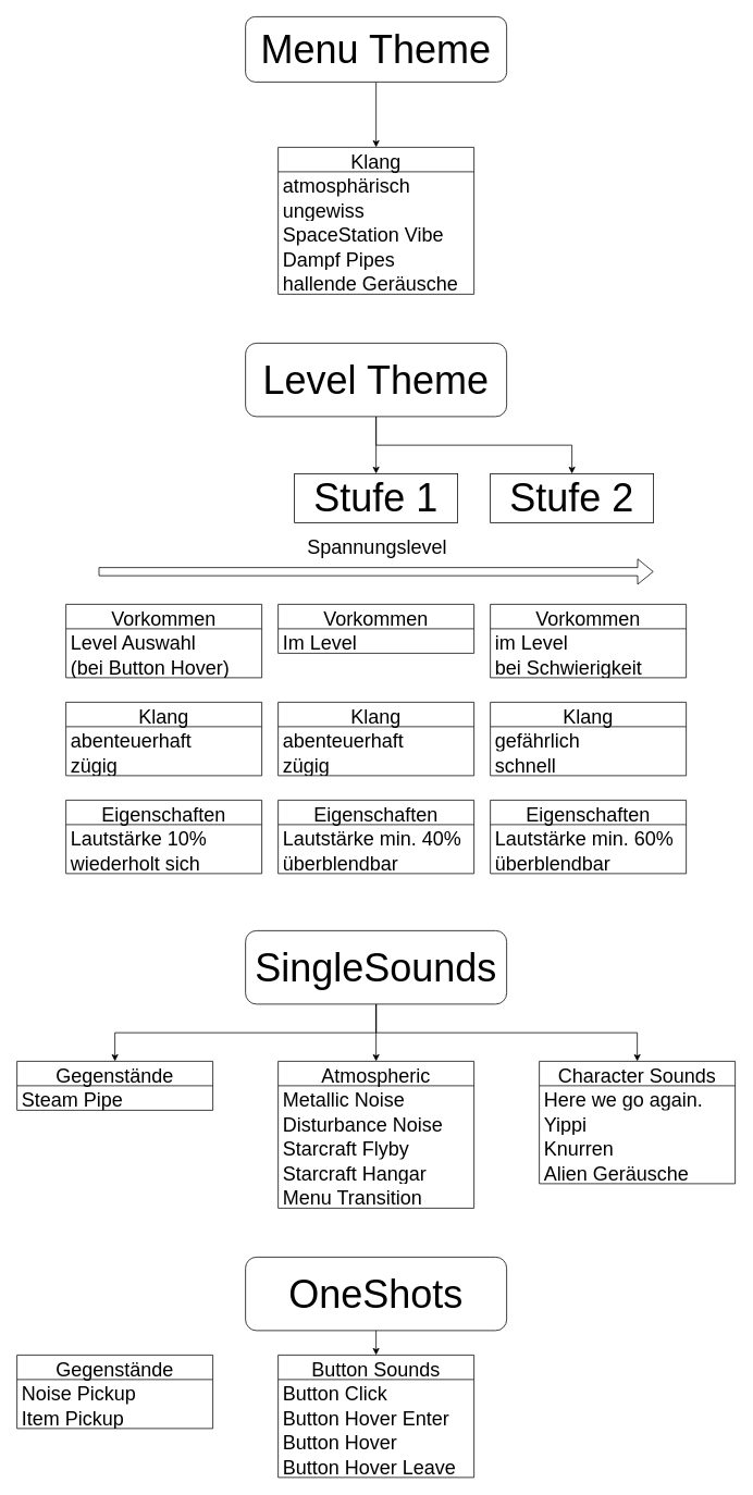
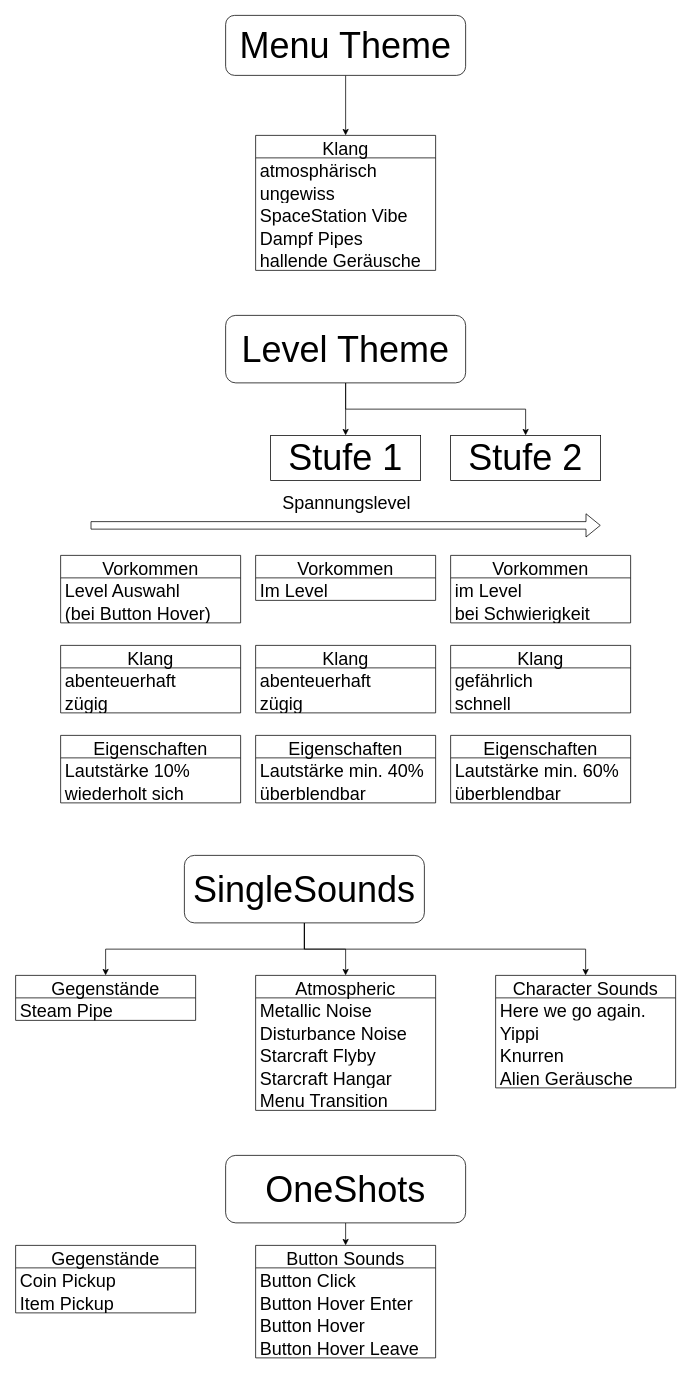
  <mxCell id="0" />
  <mxCell id="1" parent="0" />
  <mxCell id="2" style="edgeStyle=orthogonalEdgeStyle;rounded=0;orthogonalLoop=1;jettySize=auto;html=1;exitX=0.5;exitY=1;exitDx=0;exitDy=0;entryX=0.5;entryY=0;entryDx=0;entryDy=0;fontSize=48;" edge="1" parent="1" source="4" target="8"><mxGeometry relative="1" as="geometry" /></mxCell>
  <mxCell id="3" style="edgeStyle=orthogonalEdgeStyle;rounded=0;orthogonalLoop=1;jettySize=auto;html=1;exitX=0.5;exitY=1;exitDx=0;exitDy=0;entryX=0.5;entryY=0;entryDx=0;entryDy=0;fontSize=48;" edge="1" parent="1" source="4" target="5"><mxGeometry relative="1" as="geometry" /></mxCell>
  <mxCell id="4" value="&lt;font style=&quot;font-size: 48px&quot;&gt;Level Theme&lt;/font&gt;" style="rounded=1;whiteSpace=wrap;html=1;" vertex="1" parent="1"><mxGeometry x="300" y="420" width="320" height="90" as="geometry" /></mxCell>
  <mxCell id="5" value="Stufe 2" style="rounded=0;whiteSpace=wrap;html=1;fontSize=48;" vertex="1" parent="1"><mxGeometry x="600" y="580" width="200" height="60" as="geometry" /></mxCell>
  <mxCell id="6" value="" style="shape=flexArrow;endArrow=classic;html=1;rounded=0;fontSize=48;" edge="1" parent="1"><mxGeometry width="50" height="50" relative="1" as="geometry"><mxPoint x="120" y="700" as="sourcePoint" /><mxPoint x="800" y="700" as="targetPoint" /></mxGeometry></mxCell>
  <mxCell id="7" value="&lt;font style=&quot;font-size: 24px&quot;&gt;Spannungslevel&lt;/font&gt;" style="edgeLabel;html=1;align=center;verticalAlign=middle;resizable=0;points=[];fontSize=48;" vertex="1" connectable="0" parent="6"><mxGeometry x="0.135" y="-2" relative="1" as="geometry"><mxPoint x="-46" y="-42" as="offset" /></mxGeometry></mxCell>
  <mxCell id="8" value="Stufe 1" style="rounded=0;whiteSpace=wrap;html=1;fontSize=48;" vertex="1" parent="1"><mxGeometry x="360" y="580" width="200" height="60" as="geometry" /></mxCell>
  <mxCell id="9" value="Vorkommen" style="swimlane;fontStyle=0;childLayout=stackLayout;horizontal=1;startSize=30;horizontalStack=0;resizeParent=1;resizeParentMax=0;resizeLast=0;collapsible=1;marginBottom=0;fontSize=24;" vertex="1" parent="1"><mxGeometry x="80" y="740" width="240" height="90" as="geometry" /></mxCell>
  <mxCell id="10" value="Level Auswahl" style="text;strokeColor=none;fillColor=none;align=left;verticalAlign=middle;spacingLeft=4;spacingRight=4;overflow=hidden;points=[[0,0.5],[1,0.5]];portConstraint=eastwest;rotatable=0;fontSize=24;" vertex="1" parent="9"><mxGeometry y="30" width="240" height="30" as="geometry" /></mxCell>
  <mxCell id="11" value="(bei Button Hover)" style="text;strokeColor=none;fillColor=none;align=left;verticalAlign=middle;spacingLeft=4;spacingRight=4;overflow=hidden;points=[[0,0.5],[1,0.5]];portConstraint=eastwest;rotatable=0;fontSize=24;" vertex="1" parent="9"><mxGeometry y="60" width="240" height="30" as="geometry" /></mxCell>
  <mxCell id="12" value="Eigenschaften" style="swimlane;fontStyle=0;childLayout=stackLayout;horizontal=1;startSize=30;horizontalStack=0;resizeParent=1;resizeParentMax=0;resizeLast=0;collapsible=1;marginBottom=0;fontSize=24;" vertex="1" parent="1"><mxGeometry x="80" y="980" width="240" height="90" as="geometry" /></mxCell>
  <mxCell id="13" value="Lautstärke 10%" style="text;strokeColor=none;fillColor=none;align=left;verticalAlign=middle;spacingLeft=4;spacingRight=4;overflow=hidden;points=[[0,0.5],[1,0.5]];portConstraint=eastwest;rotatable=0;fontSize=24;" vertex="1" parent="12"><mxGeometry y="30" width="240" height="30" as="geometry" /></mxCell>
  <mxCell id="14" value="wiederholt sich" style="text;strokeColor=none;fillColor=none;align=left;verticalAlign=middle;spacingLeft=4;spacingRight=4;overflow=hidden;points=[[0,0.5],[1,0.5]];portConstraint=eastwest;rotatable=0;fontSize=24;" vertex="1" parent="12"><mxGeometry y="60" width="240" height="30" as="geometry" /></mxCell>
  <mxCell id="15" value="Vorkommen" style="swimlane;fontStyle=0;childLayout=stackLayout;horizontal=1;startSize=30;horizontalStack=0;resizeParent=1;resizeParentMax=0;resizeLast=0;collapsible=1;marginBottom=0;fontSize=24;" vertex="1" parent="1"><mxGeometry x="340" y="740" width="240" height="60" as="geometry" /></mxCell>
  <mxCell id="16" value="Im Level" style="text;strokeColor=none;fillColor=none;align=left;verticalAlign=middle;spacingLeft=4;spacingRight=4;overflow=hidden;points=[[0,0.5],[1,0.5]];portConstraint=eastwest;rotatable=0;fontSize=24;" vertex="1" parent="15"><mxGeometry y="30" width="240" height="30" as="geometry" /></mxCell>
  <mxCell id="17" value="Klang" style="swimlane;fontStyle=0;childLayout=stackLayout;horizontal=1;startSize=30;horizontalStack=0;resizeParent=1;resizeParentMax=0;resizeLast=0;collapsible=1;marginBottom=0;fontSize=24;" vertex="1" parent="1"><mxGeometry x="340" y="860" width="240" height="90" as="geometry" /></mxCell>
  <mxCell id="18" value="abenteuerhaft" style="text;strokeColor=none;fillColor=none;align=left;verticalAlign=middle;spacingLeft=4;spacingRight=4;overflow=hidden;points=[[0,0.5],[1,0.5]];portConstraint=eastwest;rotatable=0;fontSize=24;" vertex="1" parent="17"><mxGeometry y="30" width="240" height="30" as="geometry" /></mxCell>
  <mxCell id="19" value="zügig" style="text;strokeColor=none;fillColor=none;align=left;verticalAlign=middle;spacingLeft=4;spacingRight=4;overflow=hidden;points=[[0,0.5],[1,0.5]];portConstraint=eastwest;rotatable=0;fontSize=24;" vertex="1" parent="17"><mxGeometry y="60" width="240" height="30" as="geometry" /></mxCell>
  <mxCell id="20" value="Eigenschaften" style="swimlane;fontStyle=0;childLayout=stackLayout;horizontal=1;startSize=30;horizontalStack=0;resizeParent=1;resizeParentMax=0;resizeLast=0;collapsible=1;marginBottom=0;fontSize=24;" vertex="1" parent="1"><mxGeometry x="340" y="980" width="240" height="90" as="geometry" /></mxCell>
  <mxCell id="21" value="Lautstärke min. 40%" style="text;strokeColor=none;fillColor=none;align=left;verticalAlign=middle;spacingLeft=4;spacingRight=4;overflow=hidden;points=[[0,0.5],[1,0.5]];portConstraint=eastwest;rotatable=0;fontSize=24;" vertex="1" parent="20"><mxGeometry y="30" width="240" height="30" as="geometry" /></mxCell>
  <mxCell id="22" value="überblendbar" style="text;strokeColor=none;fillColor=none;align=left;verticalAlign=middle;spacingLeft=4;spacingRight=4;overflow=hidden;points=[[0,0.5],[1,0.5]];portConstraint=eastwest;rotatable=0;fontSize=24;" vertex="1" parent="20"><mxGeometry y="60" width="240" height="30" as="geometry" /></mxCell>
  <mxCell id="23" value="Vorkommen" style="swimlane;fontStyle=0;childLayout=stackLayout;horizontal=1;startSize=30;horizontalStack=0;resizeParent=1;resizeParentMax=0;resizeLast=0;collapsible=1;marginBottom=0;fontSize=24;" vertex="1" parent="1"><mxGeometry x="600" y="740" width="240" height="90" as="geometry" /></mxCell>
  <mxCell id="24" value="im Level" style="text;strokeColor=none;fillColor=none;align=left;verticalAlign=middle;spacingLeft=4;spacingRight=4;overflow=hidden;points=[[0,0.5],[1,0.5]];portConstraint=eastwest;rotatable=0;fontSize=24;" vertex="1" parent="23"><mxGeometry y="30" width="240" height="30" as="geometry" /></mxCell>
  <mxCell id="25" value="bei Schwierigkeit" style="text;strokeColor=none;fillColor=none;align=left;verticalAlign=middle;spacingLeft=4;spacingRight=4;overflow=hidden;points=[[0,0.5],[1,0.5]];portConstraint=eastwest;rotatable=0;fontSize=24;" vertex="1" parent="23"><mxGeometry y="60" width="240" height="30" as="geometry" /></mxCell>
  <mxCell id="26" value="Klang" style="swimlane;fontStyle=0;childLayout=stackLayout;horizontal=1;startSize=30;horizontalStack=0;resizeParent=1;resizeParentMax=0;resizeLast=0;collapsible=1;marginBottom=0;fontSize=24;" vertex="1" parent="1"><mxGeometry x="600" y="860" width="240" height="90" as="geometry" /></mxCell>
  <mxCell id="27" value="gefährlich" style="text;strokeColor=none;fillColor=none;align=left;verticalAlign=middle;spacingLeft=4;spacingRight=4;overflow=hidden;points=[[0,0.5],[1,0.5]];portConstraint=eastwest;rotatable=0;fontSize=24;" vertex="1" parent="26"><mxGeometry y="30" width="240" height="30" as="geometry" /></mxCell>
  <mxCell id="28" value="schnell" style="text;strokeColor=none;fillColor=none;align=left;verticalAlign=middle;spacingLeft=4;spacingRight=4;overflow=hidden;points=[[0,0.5],[1,0.5]];portConstraint=eastwest;rotatable=0;fontSize=24;" vertex="1" parent="26"><mxGeometry y="60" width="240" height="30" as="geometry" /></mxCell>
  <mxCell id="29" value="Eigenschaften" style="swimlane;fontStyle=0;childLayout=stackLayout;horizontal=1;startSize=30;horizontalStack=0;resizeParent=1;resizeParentMax=0;resizeLast=0;collapsible=1;marginBottom=0;fontSize=24;" vertex="1" parent="1"><mxGeometry x="600" y="980" width="240" height="90" as="geometry" /></mxCell>
  <mxCell id="30" value="Lautstärke min. 60%" style="text;strokeColor=none;fillColor=none;align=left;verticalAlign=middle;spacingLeft=4;spacingRight=4;overflow=hidden;points=[[0,0.5],[1,0.5]];portConstraint=eastwest;rotatable=0;fontSize=24;" vertex="1" parent="29"><mxGeometry y="30" width="240" height="30" as="geometry" /></mxCell>
  <mxCell id="31" value="überblendbar" style="text;strokeColor=none;fillColor=none;align=left;verticalAlign=middle;spacingLeft=4;spacingRight=4;overflow=hidden;points=[[0,0.5],[1,0.5]];portConstraint=eastwest;rotatable=0;fontSize=24;" vertex="1" parent="29"><mxGeometry y="60" width="240" height="30" as="geometry" /></mxCell>
  <mxCell id="32" value="Klang" style="swimlane;fontStyle=0;childLayout=stackLayout;horizontal=1;startSize=30;horizontalStack=0;resizeParent=1;resizeParentMax=0;resizeLast=0;collapsible=1;marginBottom=0;fontSize=24;" vertex="1" parent="1"><mxGeometry x="340" y="180" width="240" height="180" as="geometry" /></mxCell>
  <mxCell id="33" value="atmosphärisch" style="text;strokeColor=none;fillColor=none;align=left;verticalAlign=middle;spacingLeft=4;spacingRight=4;overflow=hidden;points=[[0,0.5],[1,0.5]];portConstraint=eastwest;rotatable=0;fontSize=24;" vertex="1" parent="32"><mxGeometry y="30" width="240" height="30" as="geometry" /></mxCell>
  <mxCell id="34" value="ungewiss" style="text;strokeColor=none;fillColor=none;align=left;verticalAlign=middle;spacingLeft=4;spacingRight=4;overflow=hidden;points=[[0,0.5],[1,0.5]];portConstraint=eastwest;rotatable=0;fontSize=24;" vertex="1" parent="32"><mxGeometry y="60" width="240" height="30" as="geometry" /></mxCell>
  <mxCell id="35" value="SpaceStation Vibe" style="text;strokeColor=none;fillColor=none;align=left;verticalAlign=middle;spacingLeft=4;spacingRight=4;overflow=hidden;points=[[0,0.5],[1,0.5]];portConstraint=eastwest;rotatable=0;fontSize=24;" vertex="1" parent="32"><mxGeometry y="90" width="240" height="30" as="geometry" /></mxCell>
  <mxCell id="36" value="Dampf Pipes" style="text;strokeColor=none;fillColor=none;align=left;verticalAlign=middle;spacingLeft=4;spacingRight=4;overflow=hidden;points=[[0,0.5],[1,0.5]];portConstraint=eastwest;rotatable=0;fontSize=24;" vertex="1" parent="32"><mxGeometry y="120" width="240" height="30" as="geometry" /></mxCell>
  <mxCell id="37" value="hallende Geräusche" style="text;strokeColor=none;fillColor=none;align=left;verticalAlign=middle;spacingLeft=4;spacingRight=4;overflow=hidden;points=[[0,0.5],[1,0.5]];portConstraint=eastwest;rotatable=0;fontSize=24;" vertex="1" parent="32"><mxGeometry y="150" width="240" height="30" as="geometry" /></mxCell>
  <mxCell id="38" value="Klang" style="swimlane;fontStyle=0;childLayout=stackLayout;horizontal=1;startSize=30;horizontalStack=0;resizeParent=1;resizeParentMax=0;resizeLast=0;collapsible=1;marginBottom=0;fontSize=24;" vertex="1" parent="1"><mxGeometry x="80" y="860" width="240" height="90" as="geometry" /></mxCell>
  <mxCell id="39" value="abenteuerhaft" style="text;strokeColor=none;fillColor=none;align=left;verticalAlign=middle;spacingLeft=4;spacingRight=4;overflow=hidden;points=[[0,0.5],[1,0.5]];portConstraint=eastwest;rotatable=0;fontSize=24;" vertex="1" parent="38"><mxGeometry y="30" width="240" height="30" as="geometry" /></mxCell>
  <mxCell id="40" value="zügig" style="text;strokeColor=none;fillColor=none;align=left;verticalAlign=middle;spacingLeft=4;spacingRight=4;overflow=hidden;points=[[0,0.5],[1,0.5]];portConstraint=eastwest;rotatable=0;fontSize=24;" vertex="1" parent="38"><mxGeometry y="60" width="240" height="30" as="geometry" /></mxCell>
  <mxCell id="41" style="edgeStyle=orthogonalEdgeStyle;rounded=0;orthogonalLoop=1;jettySize=auto;html=1;exitX=0.5;exitY=1;exitDx=0;exitDy=0;entryX=0.5;entryY=0;entryDx=0;entryDy=0;fontSize=24;" edge="1" parent="1" source="42" target="32"><mxGeometry relative="1" as="geometry" /></mxCell>
  <mxCell id="42" value="&lt;font style=&quot;font-size: 48px&quot;&gt;Menu Theme&lt;/font&gt;" style="rounded=1;whiteSpace=wrap;html=1;" vertex="1" parent="1"><mxGeometry x="300" y="20" width="320" height="80" as="geometry" /></mxCell>
  <mxCell id="43" style="edgeStyle=orthogonalEdgeStyle;rounded=0;orthogonalLoop=1;jettySize=auto;html=1;exitX=0.5;exitY=1;exitDx=0;exitDy=0;entryX=0.5;entryY=0;entryDx=0;entryDy=0;fontSize=24;" edge="1" parent="1" source="46" target="49"><mxGeometry relative="1" as="geometry" /></mxCell>
  <mxCell id="44" style="edgeStyle=orthogonalEdgeStyle;rounded=0;orthogonalLoop=1;jettySize=auto;html=1;exitX=0.5;exitY=1;exitDx=0;exitDy=0;entryX=0.5;entryY=0;entryDx=0;entryDy=0;fontSize=24;" edge="1" parent="1" source="46" target="51"><mxGeometry relative="1" as="geometry" /></mxCell>
  <mxCell id="45" style="edgeStyle=orthogonalEdgeStyle;rounded=0;orthogonalLoop=1;jettySize=auto;html=1;exitX=0.5;exitY=1;exitDx=0;exitDy=0;entryX=0.5;entryY=0;entryDx=0;entryDy=0;fontSize=24;" edge="1" parent="1" source="46" target="57"><mxGeometry relative="1" as="geometry" /></mxCell>
- <mxCell id="46" value="&lt;span style=&quot;font-size: 48px&quot;&gt;SingleSounds&lt;/span&gt;" style="rounded=1;whiteSpace=wrap;html=1;" vertex="1" parent="1"><mxGeometry x="300" width="320" height="90" as="geometry" y="1140" /></mxCell>
+ <mxCell id="46" value="&lt;span style=&quot;font-size: 48px&quot;&gt;SingleSounds&lt;/span&gt;" style="rounded=1;whiteSpace=wrap;html=1;" vertex="1" parent="1"><mxGeometry x="245" y="1140" width="320" height="90" as="geometry" /></mxCell>
  <mxCell id="47" style="edgeStyle=orthogonalEdgeStyle;rounded=0;orthogonalLoop=1;jettySize=auto;html=1;exitX=0.5;exitY=1;exitDx=0;exitDy=0;entryX=0.5;entryY=0;entryDx=0;entryDy=0;fontSize=24;" edge="1" parent="1" source="48" target="62"><mxGeometry relative="1" as="geometry" /></mxCell>
  <mxCell id="48" value="&lt;span style=&quot;font-size: 48px&quot;&gt;OneShots&lt;/span&gt;" style="rounded=1;whiteSpace=wrap;html=1;" vertex="1" parent="1"><mxGeometry x="300" y="1540" width="320" height="90" as="geometry" /></mxCell>
  <mxCell id="49" value="Gegenstände" style="swimlane;fontStyle=0;childLayout=stackLayout;horizontal=1;startSize=30;horizontalStack=0;resizeParent=1;resizeParentMax=0;resizeLast=0;collapsible=1;marginBottom=0;fontSize=24;" vertex="1" parent="1"><mxGeometry x="20" y="1300" width="240" height="60" as="geometry" /></mxCell>
  <mxCell id="50" value="Steam Pipe" style="text;strokeColor=none;fillColor=none;align=left;verticalAlign=middle;spacingLeft=4;spacingRight=4;overflow=hidden;points=[[0,0.5],[1,0.5]];portConstraint=eastwest;rotatable=0;fontSize=24;" vertex="1" parent="49"><mxGeometry y="30" width="240" height="30" as="geometry" /></mxCell>
  <mxCell id="51" value="Atmospheric" style="swimlane;fontStyle=0;childLayout=stackLayout;horizontal=1;startSize=30;horizontalStack=0;resizeParent=1;resizeParentMax=0;resizeLast=0;collapsible=1;marginBottom=0;fontSize=24;" vertex="1" parent="1"><mxGeometry x="340" y="1300" width="240" height="180" as="geometry" /></mxCell>
  <mxCell id="52" value="Metallic Noise" style="text;strokeColor=none;fillColor=none;align=left;verticalAlign=middle;spacingLeft=4;spacingRight=4;overflow=hidden;points=[[0,0.5],[1,0.5]];portConstraint=eastwest;rotatable=0;fontSize=24;" vertex="1" parent="51"><mxGeometry y="30" width="240" height="30" as="geometry" /></mxCell>
  <mxCell id="53" value="Disturbance Noise" style="text;strokeColor=none;fillColor=none;align=left;verticalAlign=middle;spacingLeft=4;spacingRight=4;overflow=hidden;points=[[0,0.5],[1,0.5]];portConstraint=eastwest;rotatable=0;fontSize=24;" vertex="1" parent="51"><mxGeometry y="60" width="240" height="30" as="geometry" /></mxCell>
  <mxCell id="54" value="Starcraft Flyby" style="text;strokeColor=none;fillColor=none;align=left;verticalAlign=middle;spacingLeft=4;spacingRight=4;overflow=hidden;points=[[0,0.5],[1,0.5]];portConstraint=eastwest;rotatable=0;fontSize=24;" vertex="1" parent="51"><mxGeometry y="90" width="240" height="30" as="geometry" /></mxCell>
  <mxCell id="55" value="Starcraft Hangar" style="text;strokeColor=none;fillColor=none;align=left;verticalAlign=middle;spacingLeft=4;spacingRight=4;overflow=hidden;points=[[0,0.5],[1,0.5]];portConstraint=eastwest;rotatable=0;fontSize=24;" vertex="1" parent="51"><mxGeometry y="120" width="240" height="30" as="geometry" /></mxCell>
  <mxCell id="56" value="Menu Transition" style="text;strokeColor=none;fillColor=none;align=left;verticalAlign=middle;spacingLeft=4;spacingRight=4;overflow=hidden;points=[[0,0.5],[1,0.5]];portConstraint=eastwest;rotatable=0;fontSize=24;" vertex="1" parent="51"><mxGeometry y="150" width="240" height="30" as="geometry" /></mxCell>
  <mxCell id="57" value="Character Sounds" style="swimlane;fontStyle=0;childLayout=stackLayout;horizontal=1;startSize=30;horizontalStack=0;resizeParent=1;resizeParentMax=0;resizeLast=0;collapsible=1;marginBottom=0;fontSize=24;" vertex="1" parent="1"><mxGeometry x="660" y="1300" width="240" height="150" as="geometry" /></mxCell>
  <mxCell id="58" value="Here we go again." style="text;strokeColor=none;fillColor=none;align=left;verticalAlign=middle;spacingLeft=4;spacingRight=4;overflow=hidden;points=[[0,0.5],[1,0.5]];portConstraint=eastwest;rotatable=0;fontSize=24;" vertex="1" parent="57"><mxGeometry y="30" width="240" height="30" as="geometry" /></mxCell>
  <mxCell id="59" value="Yippi" style="text;strokeColor=none;fillColor=none;align=left;verticalAlign=middle;spacingLeft=4;spacingRight=4;overflow=hidden;points=[[0,0.5],[1,0.5]];portConstraint=eastwest;rotatable=0;fontSize=24;" vertex="1" parent="57"><mxGeometry y="60" width="240" height="30" as="geometry" /></mxCell>
  <mxCell id="60" value="Knurren" style="text;strokeColor=none;fillColor=none;align=left;verticalAlign=middle;spacingLeft=4;spacingRight=4;overflow=hidden;points=[[0,0.5],[1,0.5]];portConstraint=eastwest;rotatable=0;fontSize=24;" vertex="1" parent="57"><mxGeometry y="90" width="240" height="30" as="geometry" /></mxCell>
  <mxCell id="61" value="Alien Geräusche" style="text;strokeColor=none;fillColor=none;align=left;verticalAlign=middle;spacingLeft=4;spacingRight=4;overflow=hidden;points=[[0,0.5],[1,0.5]];portConstraint=eastwest;rotatable=0;fontSize=24;" vertex="1" parent="57"><mxGeometry y="120" width="240" height="30" as="geometry" /></mxCell>
  <mxCell id="62" value="Button Sounds" style="swimlane;fontStyle=0;childLayout=stackLayout;horizontal=1;startSize=30;horizontalStack=0;resizeParent=1;resizeParentMax=0;resizeLast=0;collapsible=1;marginBottom=0;fontSize=24;" vertex="1" parent="1"><mxGeometry x="340" y="1660" width="240" height="150" as="geometry" /></mxCell>
  <mxCell id="63" value="Button Click" style="text;strokeColor=none;fillColor=none;align=left;verticalAlign=middle;spacingLeft=4;spacingRight=4;overflow=hidden;points=[[0,0.5],[1,0.5]];portConstraint=eastwest;rotatable=0;fontSize=24;" vertex="1" parent="62"><mxGeometry y="30" width="240" height="30" as="geometry" /></mxCell>
  <mxCell id="64" value="Button Hover Enter" style="text;strokeColor=none;fillColor=none;align=left;verticalAlign=middle;spacingLeft=4;spacingRight=4;overflow=hidden;points=[[0,0.5],[1,0.5]];portConstraint=eastwest;rotatable=0;fontSize=24;" vertex="1" parent="62"><mxGeometry y="60" width="240" height="30" as="geometry" /></mxCell>
  <mxCell id="65" value="Button Hover" style="text;strokeColor=none;fillColor=none;align=left;verticalAlign=middle;spacingLeft=4;spacingRight=4;overflow=hidden;points=[[0,0.5],[1,0.5]];portConstraint=eastwest;rotatable=0;fontSize=24;" vertex="1" parent="62"><mxGeometry y="90" width="240" height="30" as="geometry" /></mxCell>
  <mxCell id="66" value="Button Hover Leave" style="text;strokeColor=none;fillColor=none;align=left;verticalAlign=middle;spacingLeft=4;spacingRight=4;overflow=hidden;points=[[0,0.5],[1,0.5]];portConstraint=eastwest;rotatable=0;fontSize=24;" vertex="1" parent="62"><mxGeometry y="120" width="240" height="30" as="geometry" /></mxCell>
  <mxCell id="67" value="Gegenstände" style="swimlane;fontStyle=0;childLayout=stackLayout;horizontal=1;startSize=30;horizontalStack=0;resizeParent=1;resizeParentMax=0;resizeLast=0;collapsible=1;marginBottom=0;fontSize=24;" vertex="1" parent="1"><mxGeometry x="20" y="1660" width="240" height="90" as="geometry" /></mxCell>
- <mxCell id="68" value="Noise Pickup" style="text;strokeColor=none;fillColor=none;align=left;verticalAlign=middle;spacingLeft=4;spacingRight=4;overflow=hidden;points=[[0,0.5],[1,0.5]];portConstraint=eastwest;rotatable=0;fontSize=24;" vertex="1" parent="67"><mxGeometry y="30" width="240" height="30" as="geometry" /></mxCell>
+ <mxCell id="68" value="Coin Pickup" style="text;strokeColor=none;fillColor=none;align=left;verticalAlign=middle;spacingLeft=4;spacingRight=4;overflow=hidden;points=[[0,0.5],[1,0.5]];portConstraint=eastwest;rotatable=0;fontSize=24;" vertex="1" parent="67"><mxGeometry y="30" width="240" height="30" as="geometry" /></mxCell>
  <mxCell id="69" value="Item Pickup" style="text;strokeColor=none;fillColor=none;align=left;verticalAlign=middle;spacingLeft=4;spacingRight=4;overflow=hidden;points=[[0,0.5],[1,0.5]];portConstraint=eastwest;rotatable=0;fontSize=24;" vertex="1" parent="67"><mxGeometry y="60" width="240" height="30" as="geometry" /></mxCell>
